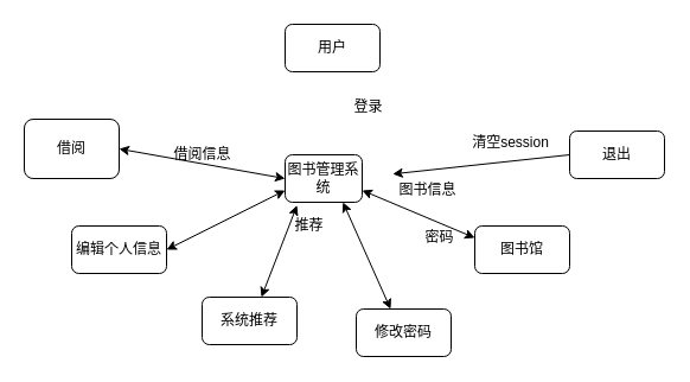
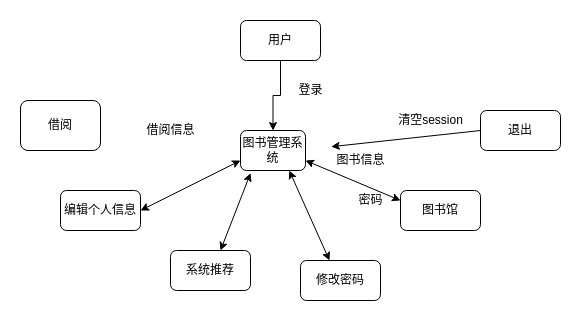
  <mxCell id="0" />
  <mxCell id="1" parent="0" />
+ <mxCell id="2" value="" style="edgeStyle=orthogonalEdgeStyle;rounded=0;orthogonalLoop=1;jettySize=auto;html=1;" parent="1" source="3" target="4" edge="1"><mxGeometry relative="1" as="geometry" /></mxCell>
  <mxCell id="3" value="用户" style="rounded=1;whiteSpace=wrap;html=1;" parent="1" vertex="1"><mxGeometry x="240" y="20" width="80" height="40" as="geometry" /></mxCell>
  <mxCell id="4" value="图书管理系统" style="rounded=1;whiteSpace=wrap;html=1;" parent="1" vertex="1"><mxGeometry x="240" y="130" width="65" height="40" as="geometry" /></mxCell>
  <mxCell id="5" value="登录" style="text;html=1;align=center;verticalAlign=middle;resizable=0;points=[];autosize=1;strokeColor=none;fillColor=none;" parent="1" vertex="1"><mxGeometry x="290" y="80" width="40" height="20" as="geometry" /></mxCell>
  <mxCell id="6" value="系统推荐" style="rounded=1;whiteSpace=wrap;html=1;" vertex="1" parent="1"><mxGeometry x="170" y="250" width="80" height="40" as="geometry" /></mxCell>
  <mxCell id="7" value="借阅" style="rounded=1;whiteSpace=wrap;html=1;" vertex="1" parent="1"><mxGeometry x="20" y="100" width="80" height="50" as="geometry" /></mxCell>
  <mxCell id="8" value="图书馆" style="rounded=1;whiteSpace=wrap;html=1;" vertex="1" parent="1"><mxGeometry x="400" y="190" width="80" height="40" as="geometry" /></mxCell>
  <mxCell id="9" value="编辑个人信息" style="rounded=1;whiteSpace=wrap;html=1;" vertex="1" parent="1"><mxGeometry x="60" y="190" width="80" height="40" as="geometry" /></mxCell>
  <mxCell id="10" value="修改密码" style="rounded=1;whiteSpace=wrap;html=1;" vertex="1" parent="1"><mxGeometry x="300" y="260" width="80" height="40" as="geometry" /></mxCell>
  <mxCell id="11" value="退出" style="rounded=1;whiteSpace=wrap;html=1;" vertex="1" parent="1"><mxGeometry x="480" y="110" width="80" height="40" as="geometry" /></mxCell>
- <mxCell id="12" value="" style="endArrow=classic;startArrow=classic;html=1;rounded=0;entryX=0;entryY=0.5;entryDx=0;entryDy=0;exitX=1;exitY=0.5;exitDx=0;exitDy=0;" edge="1" parent="1" source="7" target="4"><mxGeometry width="50" height="50" relative="1" as="geometry"><mxPoint x="100" y="100" as="sourcePoint" /><mxPoint x="150" y="50" as="targetPoint" /></mxGeometry></mxCell>
  <mxCell id="13" value="借阅信息" style="text;html=1;align=center;verticalAlign=middle;resizable=0;points=[];autosize=1;strokeColor=none;fillColor=none;" vertex="1" parent="1"><mxGeometry x="140" y="120" width="60" height="20" as="geometry" /></mxCell>
  <mxCell id="14" value="" style="endArrow=classic;startArrow=classic;html=1;rounded=0;entryX=0;entryY=0.75;entryDx=0;entryDy=0;" edge="1" parent="1" target="4"><mxGeometry width="50" height="50" relative="1" as="geometry"><mxPoint x="140" y="210" as="sourcePoint" /><mxPoint x="190" y="160" as="targetPoint" /></mxGeometry></mxCell>
  <mxCell id="15" value="" style="endArrow=classic;startArrow=classic;html=1;rounded=0;entryX=0.155;entryY=1.065;entryDx=0;entryDy=0;entryPerimeter=0;" edge="1" parent="1" target="4"><mxGeometry width="50" height="50" relative="1" as="geometry"><mxPoint x="220" y="250" as="sourcePoint" /><mxPoint x="270" y="200" as="targetPoint" /></mxGeometry></mxCell>
- <mxCell id="16" value="推荐" style="text;html=1;align=center;verticalAlign=middle;resizable=0;points=[];autosize=1;strokeColor=none;fillColor=none;" vertex="1" parent="1"><mxGeometry x="240" y="180" width="40" height="20" as="geometry" /></mxCell>
  <mxCell id="17" value="" style="endArrow=classic;startArrow=classic;html=1;rounded=0;entryX=0.75;entryY=1;entryDx=0;entryDy=0;" edge="1" parent="1" target="4"><mxGeometry width="50" height="50" relative="1" as="geometry"><mxPoint x="329" y="260" as="sourcePoint" /><mxPoint x="379" y="210" as="targetPoint" /></mxGeometry></mxCell>
  <mxCell id="18" value="密码" style="text;html=1;align=center;verticalAlign=middle;resizable=0;points=[];autosize=1;strokeColor=none;fillColor=none;" vertex="1" parent="1"><mxGeometry x="350" y="190" width="40" height="20" as="geometry" /></mxCell>
  <mxCell id="19" value="" style="endArrow=classic;startArrow=classic;html=1;rounded=0;entryX=1;entryY=0.75;entryDx=0;entryDy=0;" edge="1" parent="1" target="4"><mxGeometry width="50" height="50" relative="1" as="geometry"><mxPoint x="400" y="200" as="sourcePoint" /><mxPoint x="450" y="150" as="targetPoint" /></mxGeometry></mxCell>
  <mxCell id="20" value="图书信息" style="text;html=1;align=center;verticalAlign=middle;resizable=0;points=[];autosize=1;strokeColor=none;fillColor=none;" vertex="1" parent="1"><mxGeometry x="330" y="150" width="60" height="20" as="geometry" /></mxCell>
  <mxCell id="21" value="" style="endArrow=classic;html=1;rounded=0;entryX=0.013;entryY=-0.19;entryDx=0;entryDy=0;entryPerimeter=0;" edge="1" parent="1" target="20"><mxGeometry width="50" height="50" relative="1" as="geometry"><mxPoint x="480" y="130" as="sourcePoint" /><mxPoint x="530" y="80" as="targetPoint" /></mxGeometry></mxCell>
  <mxCell id="22" value="清空session" style="text;html=1;align=center;verticalAlign=middle;resizable=0;points=[];autosize=1;strokeColor=none;fillColor=none;" vertex="1" parent="1"><mxGeometry x="390" y="110" width="80" height="20" as="geometry" /></mxCell>
